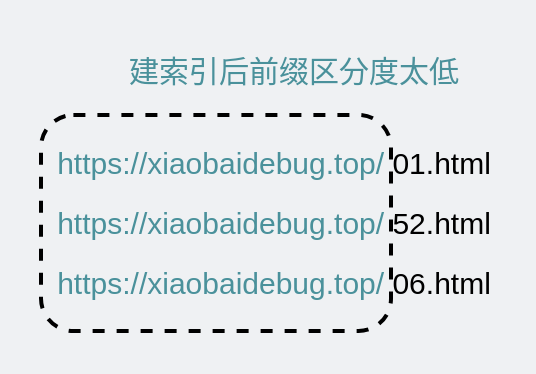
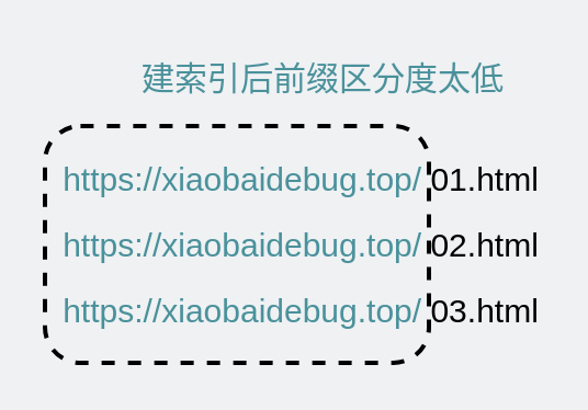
  <mxCell id="0" />
  <mxCell id="1" parent="0" />
  <mxCell id="2" value="&lt;font color=&quot;#4a919b&quot; style=&quot;font-size: 15px&quot;&gt;https://xiaobaidebug.top/&amp;nbsp;&lt;/font&gt;01.html" style="text;html=1;strokeColor=none;fillColor=none;align=center;verticalAlign=middle;whiteSpace=wrap;rounded=0;fontSize=15;" vertex="1" parent="1"><mxGeometry x="28" y="66" width="218" height="30" as="geometry" /></mxCell>
- <mxCell id="3" value="&lt;font color=&quot;#4a919b&quot; style=&quot;font-size: 15px&quot;&gt;https://xiaobaidebug.top/&amp;nbsp;&lt;/font&gt;52.html" style="text;html=1;strokeColor=none;fillColor=none;align=center;verticalAlign=middle;whiteSpace=wrap;rounded=0;fontSize=15;" vertex="1" parent="1"><mxGeometry x="28" y="96" width="218" height="30" as="geometry" /></mxCell>
- <mxCell id="4" value="&lt;font color=&quot;#4a919b&quot; style=&quot;font-size: 15px&quot;&gt;https://xiaobaidebug.top/&amp;nbsp;&lt;/font&gt;06.html" style="text;html=1;strokeColor=none;fillColor=none;align=center;verticalAlign=middle;whiteSpace=wrap;rounded=0;fontSize=15;" vertex="1" parent="1"><mxGeometry x="28" y="126" width="218" height="30" as="geometry" /></mxCell>
+ <mxCell id="3" value="&lt;font color=&quot;#4a919b&quot; style=&quot;font-size: 15px&quot;&gt;https://xiaobaidebug.top/&amp;nbsp;&lt;/font&gt;02.html" style="text;html=1;strokeColor=none;fillColor=none;align=center;verticalAlign=middle;whiteSpace=wrap;rounded=0;fontSize=15;" vertex="1" parent="1"><mxGeometry x="28" y="96" width="218" height="30" as="geometry" /></mxCell>
+ <mxCell id="4" value="&lt;font color=&quot;#4a919b&quot; style=&quot;font-size: 15px&quot;&gt;https://xiaobaidebug.top/&amp;nbsp;&lt;/font&gt;03.html" style="text;html=1;strokeColor=none;fillColor=none;align=center;verticalAlign=middle;whiteSpace=wrap;rounded=0;fontSize=15;" vertex="1" parent="1"><mxGeometry x="28" y="126" width="218" height="30" as="geometry" /></mxCell>
  <mxCell id="5" value="" style="rounded=1;whiteSpace=wrap;html=1;dashed=1;fontSize=15;fontColor=#4A919B;strokeColor=default;fillColor=none;strokeWidth=2;" vertex="1" parent="1"><mxGeometry x="20" y="57" width="175" height="108" as="geometry" /></mxCell>
  <mxCell id="6" value="建索引后前缀区分度太低" style="text;html=1;strokeColor=none;fillColor=none;align=center;verticalAlign=middle;whiteSpace=wrap;rounded=0;dashed=1;fontSize=15;fontColor=#4A919B;" vertex="1" parent="1"><mxGeometry x="59" y="20" width="176" height="30" as="geometry" /></mxCell>
